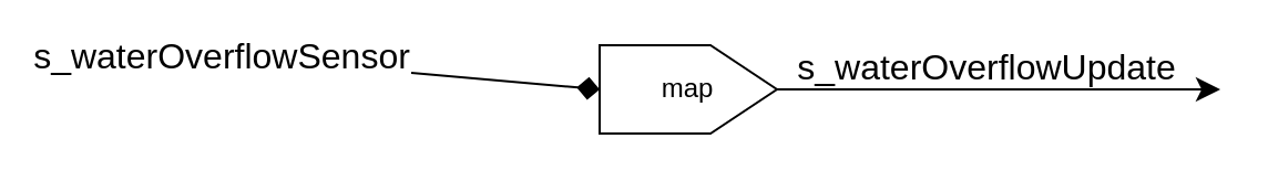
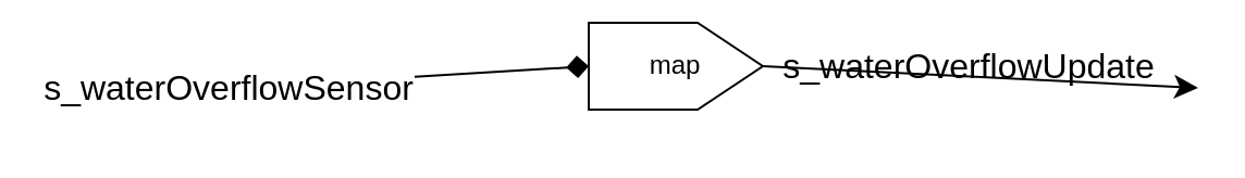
  <mxCell id="0" />
  <mxCell id="1" parent="0" />
  <mxCell id="2" style="edgeStyle=none;curved=1;rounded=0;orthogonalLoop=1;jettySize=auto;html=1;entryX=0.5;entryY=0;entryDx=0;entryDy=0;fontSize=12;startSize=8;endSize=8;endArrow=diamond;" edge="1" parent="1" source="3" target="5"><mxGeometry relative="1" as="geometry" /></mxCell>
- <mxCell id="3" value="s_waterOverflowSensor" style="text;html=1;align=center;verticalAlign=middle;whiteSpace=wrap;rounded=0;fontSize=16;" vertex="1" parent="1"><mxGeometry x="15" y="15" width="170" height="20" as="geometry" /></mxCell>
+ <mxCell id="3" value="s_waterOverflowSensor" style="text;html=1;align=center;verticalAlign=middle;whiteSpace=wrap;rounded=0;fontSize=16;" vertex="1" parent="1"><mxGeometry x="20" y="30" width="170" height="20" as="geometry" /></mxCell>
  <mxCell id="4" style="edgeStyle=none;curved=1;rounded=0;orthogonalLoop=1;jettySize=auto;html=1;exitX=0.5;exitY=1;exitDx=0;exitDy=0;fontSize=12;startSize=8;endSize=8;" edge="1" parent="1" source="5"><mxGeometry relative="1" as="geometry"><mxPoint x="550" y="40" as="targetPoint" /></mxGeometry></mxCell>
- <mxCell id="5" value="map" style="shape=offPageConnector;whiteSpace=wrap;html=1;direction=north;" vertex="1" parent="1"><mxGeometry x="270" y="20" width="80" height="40" as="geometry" /></mxCell>
+ <mxCell id="5" value="map" style="shape=offPageConnector;whiteSpace=wrap;html=1;direction=north;" vertex="1" parent="1"><mxGeometry x="270" y="10" width="80" height="40" as="geometry" /></mxCell>
  <mxCell id="6" value="s_waterOverflowUpdate" style="text;html=1;align=center;verticalAlign=middle;whiteSpace=wrap;rounded=0;fontSize=16;" vertex="1" parent="1"><mxGeometry x="360" y="20" width="170" height="20" as="geometry" /></mxCell>
